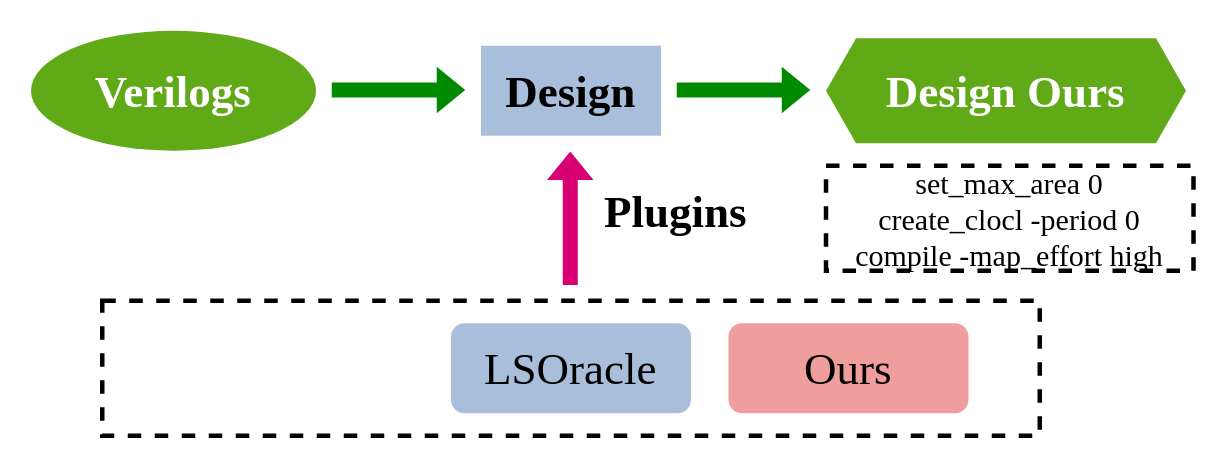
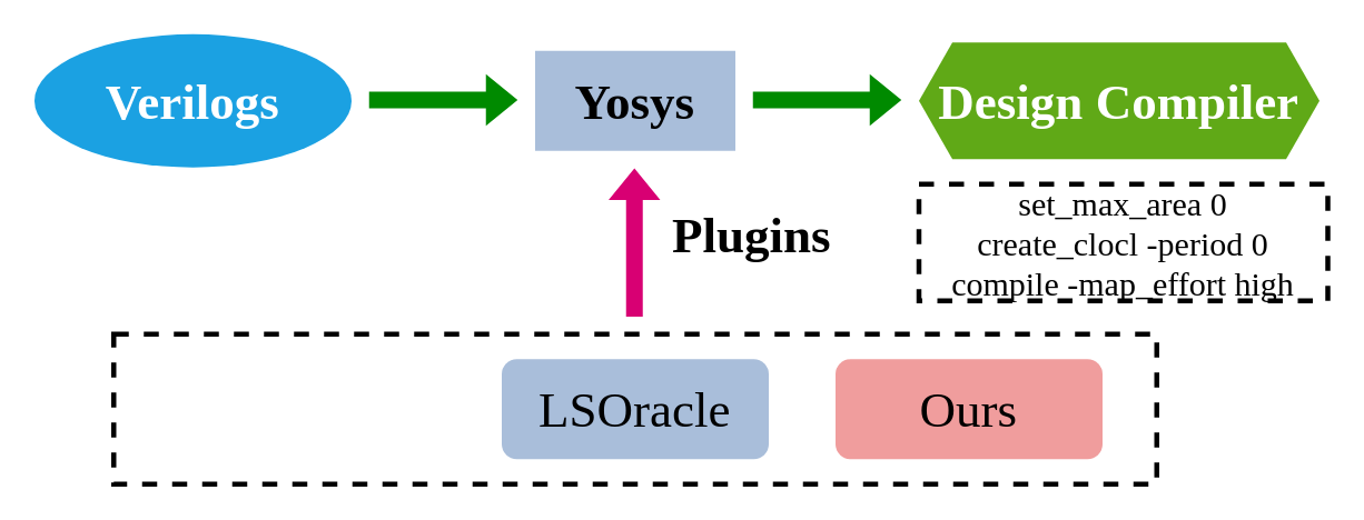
  <mxCell id="0" />
  <mxCell id="1" parent="0" />
- <mxCell id="2" value="&lt;font size=&quot;1&quot; style=&quot;&quot; face=&quot;Times New Roman&quot;&gt;&lt;b style=&quot;font-size: 30px;&quot;&gt;Verilogs&lt;/b&gt;&lt;/font&gt;" style="ellipse;whiteSpace=wrap;html=1;fillColor=#60a917;strokeColor=none;fontColor=#ffffff;" vertex="1" parent="1"><mxGeometry x="20" y="20" width="190" height="80" as="geometry" /></mxCell>
+ <mxCell id="2" value="&lt;font size=&quot;1&quot; style=&quot;&quot; face=&quot;Times New Roman&quot;&gt;&lt;b style=&quot;font-size: 30px;&quot;&gt;Verilogs&lt;/b&gt;&lt;/font&gt;" style="ellipse;whiteSpace=wrap;html=1;fillColor=#1ba1e2;strokeColor=none;fontColor=#ffffff;" vertex="1" parent="1"><mxGeometry x="20" y="20" width="190" height="80" as="geometry" /></mxCell>
  <mxCell id="3" value="" style="shape=flexArrow;endArrow=classic;html=1;rounded=0;fillColor=#008a00;strokeColor=none;" edge="1" parent="1"><mxGeometry width="50" height="50" relative="1" as="geometry"><mxPoint x="220" y="59.5" as="sourcePoint" /><mxPoint x="310" y="59.5" as="targetPoint" /></mxGeometry></mxCell>
  <mxCell id="4" value="" style="shape=flexArrow;endArrow=classic;html=1;rounded=0;fillColor=#008a00;strokeColor=none;" edge="1" parent="1"><mxGeometry width="50" height="50" relative="1" as="geometry"><mxPoint x="450" y="59.5" as="sourcePoint" /><mxPoint x="540" y="59.5" as="targetPoint" /></mxGeometry></mxCell>
- <mxCell id="5" value="&lt;font size=&quot;1&quot; face=&quot;Times New Roman&quot;&gt;&lt;b style=&quot;font-size: 30px;&quot;&gt;Design&lt;/b&gt;&lt;/font&gt;" style="rounded=0;whiteSpace=wrap;html=1;fillColor=#a9beda;strokeColor=none;" vertex="1" parent="1"><mxGeometry x="320" y="30" width="120" height="60" as="geometry" /></mxCell>
- <mxCell id="6" value="&lt;font size=&quot;1&quot; face=&quot;Times New Roman&quot;&gt;&lt;b style=&quot;font-size: 30px;&quot;&gt;Design Ours&lt;/b&gt;&lt;/font&gt;" style="shape=hexagon;perimeter=hexagonPerimeter2;whiteSpace=wrap;html=1;fixedSize=1;strokeColor=none;fillColor=#60a917;fontColor=#ffffff;" vertex="1" parent="1"><mxGeometry x="550" y="25" width="240" height="70" as="geometry" /></mxCell>
+ <mxCell id="5" value="&lt;font size=&quot;1&quot; face=&quot;Times New Roman&quot;&gt;&lt;b style=&quot;font-size: 30px;&quot;&gt;Yosys&lt;/b&gt;&lt;/font&gt;" style="rounded=0;whiteSpace=wrap;html=1;fillColor=#a9beda;strokeColor=none;" vertex="1" parent="1"><mxGeometry x="320" y="30" width="120" height="60" as="geometry" /></mxCell>
+ <mxCell id="6" value="&lt;font size=&quot;1&quot; face=&quot;Times New Roman&quot;&gt;&lt;b style=&quot;font-size: 30px;&quot;&gt;Design Compiler&lt;/b&gt;&lt;/font&gt;" style="shape=hexagon;perimeter=hexagonPerimeter2;whiteSpace=wrap;html=1;fixedSize=1;strokeColor=none;fillColor=#60a917;fontColor=#ffffff;" vertex="1" parent="1"><mxGeometry x="550" y="25" width="240" height="70" as="geometry" /></mxCell>
  <mxCell id="7" value="" style="rounded=0;whiteSpace=wrap;html=1;dashed=1;perimeterSpacing=3;strokeWidth=3;" vertex="1" parent="1"><mxGeometry x="67.5" y="200" width="625" height="90" as="geometry" /></mxCell>
  <mxCell id="8" value="&lt;font style=&quot;font-size: 30px;&quot; face=&quot;Times New Roman&quot;&gt;LSOracle&lt;/font&gt;" style="rounded=1;whiteSpace=wrap;html=1;fillColor=#a9beda;strokeColor=none;" vertex="1" parent="1"><mxGeometry x="300" y="215" width="160" height="60" as="geometry" /></mxCell>
- <mxCell id="9" value="&lt;font style=&quot;font-size: 30px;&quot; face=&quot;Times New Roman&quot;&gt;Ours&lt;/font&gt;" style="rounded=1;whiteSpace=wrap;html=1;fillColor=#f09d9d;strokeColor=none;" vertex="1" parent="1"><mxGeometry x="485" y="215" width="160" height="60" as="geometry" /></mxCell>
+ <mxCell id="9" value="&lt;font style=&quot;font-size: 30px;&quot; face=&quot;Times New Roman&quot;&gt;Ours&lt;/font&gt;" style="rounded=1;whiteSpace=wrap;html=1;fillColor=#f09d9d;strokeColor=none;" vertex="1" parent="1"><mxGeometry x="500" y="215" width="160" height="60" as="geometry" /></mxCell>
  <mxCell id="10" value="&lt;font style=&quot;font-size: 20px;&quot; face=&quot;Times New Roman&quot;&gt;set_max_area 0&lt;br&gt;create_clocl -period 0&lt;br&gt;compile -map_effort high&lt;/font&gt;" style="rounded=0;whiteSpace=wrap;html=1;dashed=1;perimeterSpacing=3;strokeWidth=3;" vertex="1" parent="1"><mxGeometry x="550" y="110" width="245" height="70" as="geometry" /></mxCell>
  <mxCell id="11" value="" style="shape=flexArrow;endArrow=classic;html=1;rounded=0;fillColor=#d80073;strokeColor=none;" edge="1" parent="1"><mxGeometry width="50" height="50" relative="1" as="geometry"><mxPoint x="379.5" y="190" as="sourcePoint" /><mxPoint x="379.5" y="100" as="targetPoint" /></mxGeometry></mxCell>
  <mxCell id="12" value="&lt;font style=&quot;font-size: 30px;&quot; face=&quot;Times New Roman&quot;&gt;&lt;b&gt;Plugins&lt;/b&gt;&lt;/font&gt;" style="text;html=1;strokeColor=none;fillColor=none;align=center;verticalAlign=middle;whiteSpace=wrap;rounded=0;" vertex="1" parent="1"><mxGeometry x="395" y="120" width="110" height="40" as="geometry" /></mxCell>
